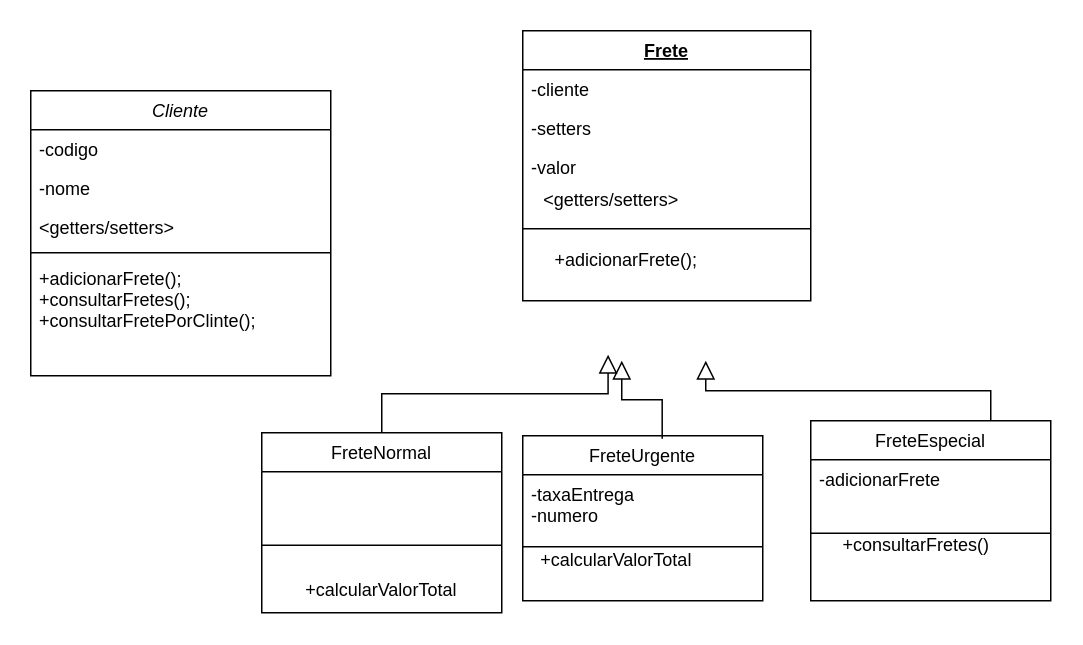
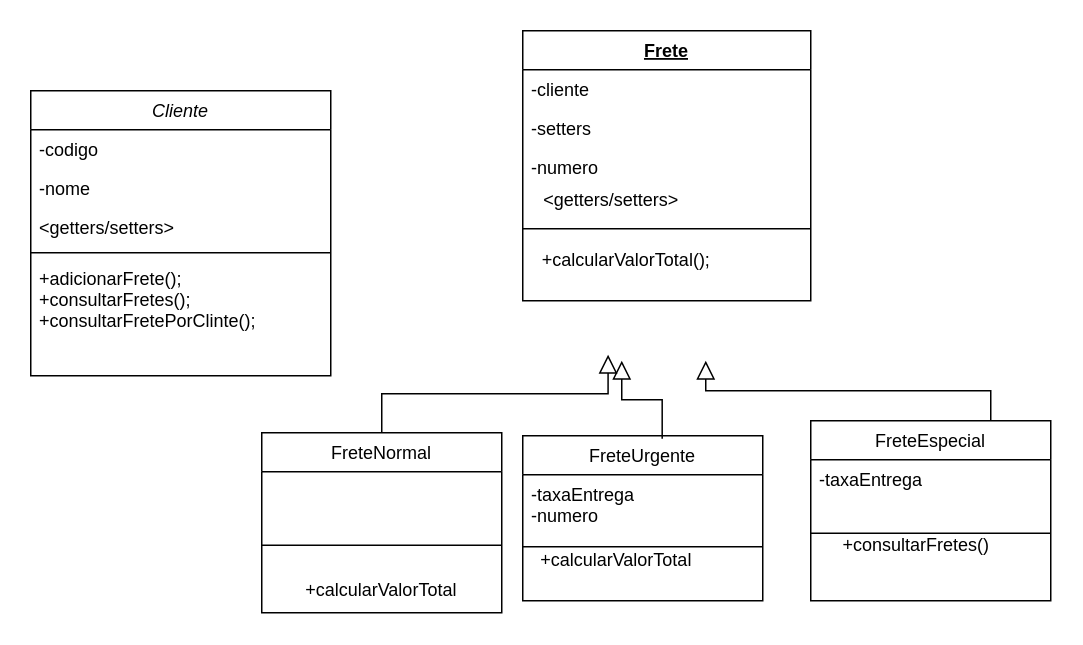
  <mxCell id="0" />
  <mxCell id="1" parent="0" />
  <mxCell id="2" value="Cliente" style="swimlane;fontStyle=2;align=center;verticalAlign=top;childLayout=stackLayout;horizontal=1;startSize=26;horizontalStack=0;resizeParent=1;resizeLast=0;collapsible=1;marginBottom=0;rounded=0;shadow=0;strokeWidth=1;" vertex="1" parent="1"><mxGeometry x="20" y="60" width="200" height="190" as="geometry"><mxRectangle x="230" y="140" width="160" height="26" as="alternateBounds" /></mxGeometry></mxCell>
  <mxCell id="3" value="-codigo" style="text;align=left;verticalAlign=top;spacingLeft=4;spacingRight=4;overflow=hidden;rotatable=0;points=[[0,0.5],[1,0.5]];portConstraint=eastwest;" vertex="1" parent="2"><mxGeometry y="26" width="200" height="26" as="geometry" /></mxCell>
  <mxCell id="4" value="-nome" style="text;align=left;verticalAlign=top;spacingLeft=4;spacingRight=4;overflow=hidden;rotatable=0;points=[[0,0.5],[1,0.5]];portConstraint=eastwest;rounded=0;shadow=0;html=0;" vertex="1" parent="2"><mxGeometry y="52" width="200" height="26" as="geometry" /></mxCell>
  <mxCell id="5" value="&lt;getters/setters&gt;" style="text;align=left;verticalAlign=top;spacingLeft=4;spacingRight=4;overflow=hidden;rotatable=0;points=[[0,0.5],[1,0.5]];portConstraint=eastwest;rounded=0;shadow=0;html=0;" vertex="1" parent="2"><mxGeometry y="78" width="200" height="26" as="geometry" /></mxCell>
  <mxCell id="6" value="" style="line;html=1;strokeWidth=1;align=left;verticalAlign=middle;spacingTop=-1;spacingLeft=3;spacingRight=3;rotatable=0;labelPosition=right;points=[];portConstraint=eastwest;" vertex="1" parent="2"><mxGeometry y="104" width="200" height="8" as="geometry" /></mxCell>
  <mxCell id="7" value="+adicionarFrete();&#10;+consultarFretes();&#10;+consultarFretePorClinte();" style="text;align=left;verticalAlign=top;spacingLeft=4;spacingRight=4;overflow=hidden;rotatable=0;points=[[0,0.5],[1,0.5]];portConstraint=eastwest;" vertex="1" parent="2"><mxGeometry y="112" width="200" height="78" as="geometry" /></mxCell>
  <mxCell id="8" value="Frete" style="swimlane;fontStyle=5;align=center;verticalAlign=top;childLayout=stackLayout;horizontal=1;startSize=26;horizontalStack=0;resizeParent=1;resizeLast=0;collapsible=1;marginBottom=0;rounded=0;shadow=0;strokeWidth=1;" vertex="1" parent="1"><mxGeometry x="348" y="20" width="192" height="180" as="geometry"><mxRectangle x="550" y="140" width="160" height="26" as="alternateBounds" /></mxGeometry></mxCell>
  <mxCell id="9" value="-cliente" style="text;align=left;verticalAlign=top;spacingLeft=4;spacingRight=4;overflow=hidden;rotatable=0;points=[[0,0.5],[1,0.5]];portConstraint=eastwest;" vertex="1" parent="8"><mxGeometry y="26" width="192" height="26" as="geometry" /></mxCell>
  <mxCell id="10" value="-setters&#10;&#10;" style="text;align=left;verticalAlign=top;spacingLeft=4;spacingRight=4;overflow=hidden;rotatable=0;points=[[0,0.5],[1,0.5]];portConstraint=eastwest;rounded=0;shadow=0;html=0;" vertex="1" parent="8"><mxGeometry y="52" width="192" height="26" as="geometry" /></mxCell>
- <mxCell id="11" value="-valor" style="text;align=left;verticalAlign=top;spacingLeft=4;spacingRight=4;overflow=hidden;rotatable=0;points=[[0,0.5],[1,0.5]];portConstraint=eastwest;rounded=0;shadow=0;html=0;" vertex="1" parent="8"><mxGeometry y="78" width="192" height="26" as="geometry" /></mxCell>
+ <mxCell id="11" value="-numero" style="text;align=left;verticalAlign=top;spacingLeft=4;spacingRight=4;overflow=hidden;rotatable=0;points=[[0,0.5],[1,0.5]];portConstraint=eastwest;rounded=0;shadow=0;html=0;" vertex="1" parent="8"><mxGeometry y="78" width="192" height="26" as="geometry" /></mxCell>
  <mxCell id="12" value="" style="line;html=1;strokeWidth=1;align=left;verticalAlign=middle;spacingTop=-1;spacingLeft=3;spacingRight=3;rotatable=0;labelPosition=right;points=[];portConstraint=eastwest;" vertex="1" parent="8"><mxGeometry y="104" width="192" height="56" as="geometry" /></mxCell>
  <mxCell id="13" value="FreteUrgente" style="swimlane;fontStyle=0;align=center;verticalAlign=top;childLayout=stackLayout;horizontal=1;startSize=26;horizontalStack=0;resizeParent=1;resizeLast=0;collapsible=1;marginBottom=0;rounded=0;shadow=0;strokeWidth=1;" vertex="1" parent="1"><mxGeometry x="348" y="290" width="160" height="110" as="geometry"><mxRectangle x="130" y="380" width="160" height="26" as="alternateBounds" /></mxGeometry></mxCell>
  <mxCell id="14" value="-taxaEntrega&#10;-numero&#10;" style="text;align=left;verticalAlign=top;spacingLeft=4;spacingRight=4;overflow=hidden;rotatable=0;points=[[0,0.5],[1,0.5]];portConstraint=eastwest;rounded=0;shadow=0;html=0;" vertex="1" parent="13"><mxGeometry y="26" width="160" height="44" as="geometry" /></mxCell>
  <mxCell id="15" value="" style="line;html=1;strokeWidth=1;align=left;verticalAlign=middle;spacingTop=-1;spacingLeft=3;spacingRight=3;rotatable=0;labelPosition=right;points=[];portConstraint=eastwest;" vertex="1" parent="13"><mxGeometry y="70" width="160" height="8" as="geometry" /></mxCell>
  <mxCell id="16" value="FreteNormal" style="swimlane;fontStyle=0;align=center;verticalAlign=top;childLayout=stackLayout;horizontal=1;startSize=26;horizontalStack=0;resizeParent=1;resizeLast=0;collapsible=1;marginBottom=0;rounded=0;shadow=0;strokeWidth=1;" vertex="1" parent="1"><mxGeometry x="174" y="288" width="160" height="120" as="geometry"><mxRectangle x="340" y="380" width="170" height="26" as="alternateBounds" /></mxGeometry></mxCell>
  <mxCell id="17" value="&#10;" style="text;align=left;verticalAlign=top;spacingLeft=4;spacingRight=4;overflow=hidden;rotatable=0;points=[[0,0.5],[1,0.5]];portConstraint=eastwest;" vertex="1" parent="16"><mxGeometry y="26" width="160" height="44" as="geometry" /></mxCell>
  <mxCell id="18" value="" style="line;html=1;strokeWidth=1;align=left;verticalAlign=middle;spacingTop=-1;spacingLeft=3;spacingRight=3;rotatable=0;labelPosition=right;points=[];portConstraint=eastwest;" vertex="1" parent="16"><mxGeometry y="70" width="160" height="10" as="geometry" /></mxCell>
  <mxCell id="19" value="" style="endArrow=block;endSize=10;endFill=0;shadow=0;strokeWidth=1;rounded=0;curved=0;edgeStyle=elbowEdgeStyle;elbow=vertical;entryX=0.631;entryY=0.933;entryDx=0;entryDy=0;entryPerimeter=0;" edge="1" parent="1" source="16"><mxGeometry width="160" relative="1" as="geometry"><mxPoint x="50" y="313" as="sourcePoint" /><mxPoint x="404.89" y="235.99" as="targetPoint" /></mxGeometry></mxCell>
  <mxCell id="20" value="&lt;span style=&quot;white-space: pre;&quot;&gt;&#09;&lt;/span&gt;&lt;span style=&quot;white-space: pre;&quot;&gt;&#09;&lt;/span&gt;&lt;span style=&quot;white-space: pre;&quot;&gt;&#09;&lt;/span&gt;&lt;span style=&quot;white-space: pre;&quot;&gt;&#09;&lt;/span&gt;+calcularValorTotal" style="text;html=1;align=center;verticalAlign=middle;resizable=0;points=[];autosize=1;strokeColor=none;fillColor=none;" vertex="1" parent="1"><mxGeometry x="85" y="378" width="230" height="30" as="geometry" /></mxCell>
  <mxCell id="21" value="" style="endArrow=block;endSize=10;endFill=0;shadow=0;strokeWidth=1;rounded=0;curved=0;edgeStyle=elbowEdgeStyle;elbow=vertical;exitX=0.581;exitY=0.018;exitDx=0;exitDy=0;exitPerimeter=0;" edge="1" parent="1" source="13"><mxGeometry width="160" relative="1" as="geometry"><mxPoint x="490" y="314" as="sourcePoint" /><mxPoint x="414" y="240" as="targetPoint" /></mxGeometry></mxCell>
  <mxCell id="22" value="FreteEspecial" style="swimlane;fontStyle=0;align=center;verticalAlign=top;childLayout=stackLayout;horizontal=1;startSize=26;horizontalStack=0;resizeParent=1;resizeLast=0;collapsible=1;marginBottom=0;rounded=0;shadow=0;strokeWidth=1;" vertex="1" parent="1"><mxGeometry x="540" y="280" width="160" height="120" as="geometry"><mxRectangle x="340" y="380" width="170" height="26" as="alternateBounds" /></mxGeometry></mxCell>
- <mxCell id="23" value="-adicionarFrete" style="text;align=left;verticalAlign=top;spacingLeft=4;spacingRight=4;overflow=hidden;rotatable=0;points=[[0,0.5],[1,0.5]];portConstraint=eastwest;" vertex="1" parent="22"><mxGeometry y="26" width="160" height="44" as="geometry" /></mxCell>
+ <mxCell id="23" value="-taxaEntrega" style="text;align=left;verticalAlign=top;spacingLeft=4;spacingRight=4;overflow=hidden;rotatable=0;points=[[0,0.5],[1,0.5]];portConstraint=eastwest;" vertex="1" parent="22"><mxGeometry y="26" width="160" height="44" as="geometry" /></mxCell>
  <mxCell id="24" value="" style="line;html=1;strokeWidth=1;align=left;verticalAlign=middle;spacingTop=-1;spacingLeft=3;spacingRight=3;rotatable=0;labelPosition=right;points=[];portConstraint=eastwest;" vertex="1" parent="22"><mxGeometry y="70" width="160" height="10" as="geometry" /></mxCell>
  <mxCell id="25" value="&lt;blockquote style=&quot;margin: 0 0 0 40px; border: none; padding: 0px;&quot;&gt;+consultarFretes()&lt;/blockquote&gt;" style="text;html=1;align=center;verticalAlign=middle;resizable=0;points=[];autosize=1;strokeColor=none;fillColor=none;" vertex="1" parent="1"><mxGeometry x="505" y="348" width="170" height="30" as="geometry" /></mxCell>
  <mxCell id="26" value="" style="endArrow=block;endSize=10;endFill=0;shadow=0;strokeWidth=1;rounded=0;curved=0;edgeStyle=elbowEdgeStyle;elbow=vertical;exitX=0.75;exitY=0;exitDx=0;exitDy=0;" edge="1" parent="1" source="22"><mxGeometry width="160" relative="1" as="geometry"><mxPoint x="740" y="238" as="sourcePoint" /><mxPoint x="470" y="240" as="targetPoint" /></mxGeometry></mxCell>
  <mxCell id="27" value="&lt;span style=&quot;text-align: left;&quot;&gt;&lt;span style=&quot;white-space: pre;&quot;&gt;&#09;&lt;/span&gt;&lt;span style=&quot;white-space: pre;&quot;&gt;&#09;&lt;/span&gt;&amp;lt;getters/setters&amp;gt;&lt;/span&gt;" style="text;html=1;align=center;verticalAlign=middle;resizable=0;points=[];autosize=1;strokeColor=none;fillColor=none;" vertex="1" parent="1"><mxGeometry x="295" y="118" width="170" height="30" as="geometry" /></mxCell>
- <mxCell id="28" value="&lt;span style=&quot;white-space-collapse: preserve;&quot;&gt;&#09;&lt;/span&gt;&lt;span style=&quot;white-space-collapse: preserve;&quot;&gt;&#09;&lt;/span&gt;+adicionarFrete();" style="text;html=1;align=center;verticalAlign=middle;resizable=0;points=[];autosize=1;strokeColor=none;fillColor=none;" vertex="1" parent="1"><mxGeometry x="295" y="158" width="190" height="30" as="geometry" /></mxCell>
+ <mxCell id="28" value="&lt;span style=&quot;white-space-collapse: preserve;&quot;&gt;&#09;&lt;/span&gt;&lt;span style=&quot;white-space-collapse: preserve;&quot;&gt;&#09;&lt;/span&gt;+calcularValorTotal();" style="text;html=1;align=center;verticalAlign=middle;resizable=0;points=[];autosize=1;strokeColor=none;fillColor=none;" vertex="1" parent="1"><mxGeometry x="295" y="158" width="190" height="30" as="geometry" /></mxCell>
  <mxCell id="29" value="&lt;blockquote style=&quot;margin: 0 0 0 40px; border: none; padding: 0px;&quot;&gt;&lt;blockquote style=&quot;margin: 0 0 0 40px; border: none; padding: 0px;&quot;&gt;+calcularValorTotal&lt;/blockquote&gt;&lt;/blockquote&gt;" style="text;html=1;align=center;verticalAlign=middle;resizable=0;points=[];autosize=1;strokeColor=none;fillColor=none;" vertex="1" parent="1"><mxGeometry x="270" y="358" width="200" height="30" as="geometry" /></mxCell>
